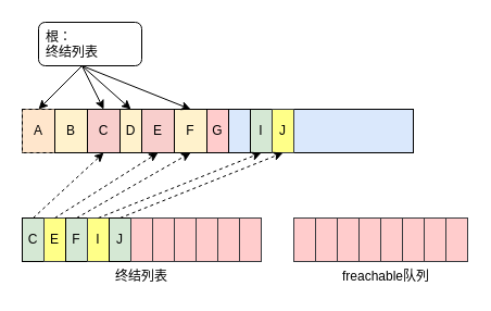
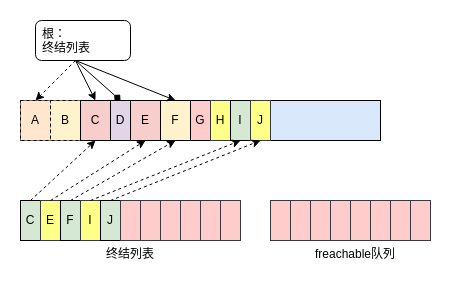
  <mxCell id="0" />
  <mxCell id="1" parent="0" />
  <mxCell id="2" value="" style="rounded=0;whiteSpace=wrap;html=1;fillColor=#dae8fc;" parent="1" vertex="1"><mxGeometry x="20" y="100" width="360" height="40" as="geometry" /></mxCell>
  <mxCell id="3" value="A" style="rounded=0;whiteSpace=wrap;html=1;fillColor=#ffe6cc;dashed=1;" parent="1" vertex="1"><mxGeometry x="20" y="100" width="30" height="40" as="geometry" /></mxCell>
- <mxCell id="4" value="B" style="rounded=0;whiteSpace=wrap;html=1;fillColor=#fff2cc;" parent="1" vertex="1"><mxGeometry x="50" y="100" width="30" height="40" as="geometry" /></mxCell>
+ <mxCell id="4" value="B" style="rounded=0;whiteSpace=wrap;html=1;fillColor=#fff2cc;dashed=1;" parent="1" vertex="1"><mxGeometry x="50" y="100" width="30" height="40" as="geometry" /></mxCell>
  <mxCell id="5" value="C" style="rounded=0;whiteSpace=wrap;html=1;fillColor=#f8cecc;" parent="1" vertex="1"><mxGeometry x="80" y="100" width="30" height="40" as="geometry" /></mxCell>
- <mxCell id="6" value="D" style="rounded=0;whiteSpace=wrap;html=1;fillColor=#fff2cc;" vertex="1" parent="1"><mxGeometry x="110" y="100" width="20" height="40" as="geometry" /></mxCell>
+ <mxCell id="6" value="D" style="rounded=0;whiteSpace=wrap;html=1;fillColor=#e1d5e7;" vertex="1" parent="1"><mxGeometry x="110" y="100" width="20" height="40" as="geometry" /></mxCell>
  <mxCell id="7" value="E" style="rounded=0;whiteSpace=wrap;html=1;fillColor=#f8cecc;" vertex="1" parent="1"><mxGeometry x="130" y="100" width="30" height="40" as="geometry" /></mxCell>
  <mxCell id="8" value="F" style="rounded=0;whiteSpace=wrap;html=1;fillColor=#fff2cc;" vertex="1" parent="1"><mxGeometry x="160" y="100" width="30" height="40" as="geometry" /></mxCell>
  <mxCell id="9" value="G" style="rounded=0;whiteSpace=wrap;html=1;fillColor=#ffcccc;" vertex="1" parent="1"><mxGeometry x="190" y="100" width="20" height="40" as="geometry" /></mxCell>
+ <mxCell id="10" value="H" style="rounded=0;whiteSpace=wrap;html=1;fillColor=#ffff88;strokeColor=#36393d;" vertex="1" parent="1"><mxGeometry x="210" y="100" width="20" height="40" as="geometry" /></mxCell>
  <mxCell id="11" value="I" style="rounded=0;whiteSpace=wrap;html=1;fillColor=#d5e8d4;" vertex="1" parent="1"><mxGeometry x="230" y="100" width="20" height="40" as="geometry" /></mxCell>
  <mxCell id="12" value="J" style="rounded=0;whiteSpace=wrap;html=1;fillColor=#ffff88;strokeColor=#36393d;" vertex="1" parent="1"><mxGeometry x="250" y="100" width="20" height="40" as="geometry" /></mxCell>
  <mxCell id="13" value="" style="rounded=1;whiteSpace=wrap;html=1;strokeColor=#000000;" vertex="1" parent="1"><mxGeometry x="35" y="20" width="95" height="40" as="geometry" /></mxCell>
  <mxCell id="14" value="根：&lt;br&gt;终结列表" style="text;html=1;strokeColor=none;fillColor=none;align=left;verticalAlign=top;whiteSpace=wrap;rounded=0;" vertex="1" parent="1"><mxGeometry x="40" y="20" width="70" height="40" as="geometry" /></mxCell>
- <mxCell id="15" value="" style="endArrow=classic;html=1;exitX=0.5;exitY=1;exitDx=0;exitDy=0;entryX=0.5;entryY=0;entryDx=0;entryDy=0;" edge="1" parent="1" source="14" target="3"><mxGeometry width="50" height="50" relative="1" as="geometry"><mxPoint x="200" y="240" as="sourcePoint" /><mxPoint x="250" y="190" as="targetPoint" /></mxGeometry></mxCell>
+ <mxCell id="15" value="" style="endArrow=classic;html=1;exitX=0.5;exitY=1;exitDx=0;exitDy=0;entryX=0.5;entryY=0;entryDx=0;entryDy=0;dashed=1;" edge="1" parent="1" source="14" target="3"><mxGeometry width="50" height="50" relative="1" as="geometry"><mxPoint x="200" y="240" as="sourcePoint" /><mxPoint x="250" y="190" as="targetPoint" /></mxGeometry></mxCell>
  <mxCell id="16" value="" style="endArrow=classic;html=1;exitX=0.5;exitY=1;exitDx=0;exitDy=0;entryX=0.5;entryY=0;entryDx=0;entryDy=0;" edge="1" parent="1" source="14" target="5"><mxGeometry width="50" height="50" relative="1" as="geometry"><mxPoint x="200" y="240" as="sourcePoint" /><mxPoint x="250" y="190" as="targetPoint" /></mxGeometry></mxCell>
- <mxCell id="17" value="" style="endArrow=classic;html=1;entryX=0.5;entryY=0;entryDx=0;entryDy=0;exitX=0.5;exitY=1;exitDx=0;exitDy=0;" edge="1" parent="1" source="14" target="6"><mxGeometry width="50" height="50" relative="1" as="geometry"><mxPoint x="74" y="60" as="sourcePoint" /><mxPoint x="244" y="190" as="targetPoint" /></mxGeometry></mxCell>
+ <mxCell id="17" value="" style="endArrow=diamond;html=1;entryX=0.5;entryY=0;entryDx=0;entryDy=0;exitX=0.5;exitY=1;exitDx=0;exitDy=0;" edge="1" parent="1" source="14" target="6"><mxGeometry width="50" height="50" relative="1" as="geometry"><mxPoint x="74" y="60" as="sourcePoint" /><mxPoint x="244" y="190" as="targetPoint" /></mxGeometry></mxCell>
  <mxCell id="18" value="" style="endArrow=classic;html=1;exitX=0.5;exitY=1;exitDx=0;exitDy=0;entryX=0.5;entryY=0;entryDx=0;entryDy=0;" edge="1" parent="1" source="14" target="8"><mxGeometry width="50" height="50" relative="1" as="geometry"><mxPoint x="200" y="240" as="sourcePoint" /><mxPoint x="250" y="190" as="targetPoint" /></mxGeometry></mxCell>
  <mxCell id="19" value="" style="rounded=0;whiteSpace=wrap;html=1;fillColor=#dae8fc;" vertex="1" parent="1"><mxGeometry x="20" y="200" width="220" height="40" as="geometry" /></mxCell>
  <mxCell id="20" value="C" style="rounded=0;whiteSpace=wrap;html=1;fillColor=#d5e8d4;" vertex="1" parent="1"><mxGeometry x="20" y="200" width="20" height="40" as="geometry" /></mxCell>
  <mxCell id="21" value="E" style="rounded=0;whiteSpace=wrap;html=1;fillColor=#ffff88;strokeColor=#36393d;" vertex="1" parent="1"><mxGeometry x="40" y="200" width="20" height="40" as="geometry" /></mxCell>
  <mxCell id="22" value="F" style="rounded=0;whiteSpace=wrap;html=1;fillColor=#d5e8d4;" vertex="1" parent="1"><mxGeometry x="60" y="200" width="20" height="40" as="geometry" /></mxCell>
  <mxCell id="23" value="I" style="rounded=0;whiteSpace=wrap;html=1;fillColor=#ffff88;strokeColor=#36393d;" vertex="1" parent="1"><mxGeometry x="80" y="200" width="20" height="40" as="geometry" /></mxCell>
  <mxCell id="24" value="J" style="rounded=0;whiteSpace=wrap;html=1;fillColor=#d5e8d4;" vertex="1" parent="1"><mxGeometry x="100" y="200" width="20" height="40" as="geometry" /></mxCell>
  <mxCell id="25" value="" style="rounded=0;whiteSpace=wrap;html=1;fillColor=#ffcccc;strokeColor=#36393d;" vertex="1" parent="1"><mxGeometry x="120" y="200" width="20" height="40" as="geometry" /></mxCell>
  <mxCell id="26" value="" style="rounded=0;whiteSpace=wrap;html=1;fillColor=#ffcccc;strokeColor=#36393d;" vertex="1" parent="1"><mxGeometry x="140" y="200" width="20" height="40" as="geometry" /></mxCell>
  <mxCell id="27" value="" style="rounded=0;whiteSpace=wrap;html=1;fillColor=#ffcccc;strokeColor=#36393d;" vertex="1" parent="1"><mxGeometry x="160" y="200" width="20" height="40" as="geometry" /></mxCell>
  <mxCell id="28" value="" style="rounded=0;whiteSpace=wrap;html=1;fillColor=#ffcccc;strokeColor=#36393d;" vertex="1" parent="1"><mxGeometry x="180" y="200" width="20" height="40" as="geometry" /></mxCell>
  <mxCell id="29" value="" style="rounded=0;whiteSpace=wrap;html=1;fillColor=#ffcccc;strokeColor=#36393d;" vertex="1" parent="1"><mxGeometry x="200" y="200" width="20" height="40" as="geometry" /></mxCell>
  <mxCell id="30" value="" style="rounded=0;whiteSpace=wrap;html=1;fillColor=#ffcccc;strokeColor=#36393d;" vertex="1" parent="1"><mxGeometry x="220" y="200" width="20" height="40" as="geometry" /></mxCell>
  <mxCell id="31" value="" style="endArrow=classic;html=1;exitX=0.5;exitY=0;exitDx=0;exitDy=0;entryX=0.5;entryY=1;entryDx=0;entryDy=0;dashed=1;" edge="1" parent="1" source="20" target="5"><mxGeometry width="50" height="50" relative="1" as="geometry"><mxPoint x="200" y="240" as="sourcePoint" /><mxPoint x="250" y="190" as="targetPoint" /></mxGeometry></mxCell>
  <mxCell id="32" value="" style="endArrow=classic;html=1;exitX=0.5;exitY=0;exitDx=0;exitDy=0;entryX=0.5;entryY=1;entryDx=0;entryDy=0;dashed=1;" edge="1" parent="1" source="21" target="7"><mxGeometry width="50" height="50" relative="1" as="geometry"><mxPoint x="40" y="210" as="sourcePoint" /><mxPoint x="105" y="150" as="targetPoint" /></mxGeometry></mxCell>
  <mxCell id="33" value="" style="endArrow=classic;html=1;exitX=0.5;exitY=0;exitDx=0;exitDy=0;entryX=0.5;entryY=1;entryDx=0;entryDy=0;dashed=1;" edge="1" parent="1" source="22" target="8"><mxGeometry width="50" height="50" relative="1" as="geometry"><mxPoint x="60" y="210" as="sourcePoint" /><mxPoint x="155" y="150" as="targetPoint" /></mxGeometry></mxCell>
  <mxCell id="34" value="" style="endArrow=classic;html=1;exitX=0.5;exitY=0;exitDx=0;exitDy=0;entryX=0.5;entryY=1;entryDx=0;entryDy=0;dashed=1;" edge="1" parent="1" source="23" target="11"><mxGeometry width="50" height="50" relative="1" as="geometry"><mxPoint x="80" y="210" as="sourcePoint" /><mxPoint x="185" y="150" as="targetPoint" /></mxGeometry></mxCell>
  <mxCell id="35" value="" style="endArrow=classic;html=1;exitX=0.5;exitY=0;exitDx=0;exitDy=0;entryX=0.5;entryY=1;entryDx=0;entryDy=0;dashed=1;" edge="1" parent="1" source="24" target="12"><mxGeometry width="50" height="50" relative="1" as="geometry"><mxPoint x="100" y="210" as="sourcePoint" /><mxPoint x="249.66" y="153.2" as="targetPoint" /></mxGeometry></mxCell>
  <mxCell id="36" value="" style="rounded=0;whiteSpace=wrap;html=1;fillColor=#ffcccc;strokeColor=#36393d;" vertex="1" parent="1"><mxGeometry x="270" y="200" width="20" height="40" as="geometry" /></mxCell>
  <mxCell id="37" value="" style="rounded=0;whiteSpace=wrap;html=1;fillColor=#ffcccc;strokeColor=#36393d;" vertex="1" parent="1"><mxGeometry x="290" y="200" width="20" height="40" as="geometry" /></mxCell>
  <mxCell id="38" value="" style="rounded=0;whiteSpace=wrap;html=1;fillColor=#ffcccc;strokeColor=#36393d;" vertex="1" parent="1"><mxGeometry x="310" y="200" width="20" height="40" as="geometry" /></mxCell>
  <mxCell id="39" value="" style="rounded=0;whiteSpace=wrap;html=1;fillColor=#ffcccc;strokeColor=#36393d;" vertex="1" parent="1"><mxGeometry x="330" y="200" width="20" height="40" as="geometry" /></mxCell>
  <mxCell id="40" value="" style="rounded=0;whiteSpace=wrap;html=1;fillColor=#ffcccc;strokeColor=#36393d;" vertex="1" parent="1"><mxGeometry x="350" y="200" width="20" height="40" as="geometry" /></mxCell>
  <mxCell id="41" value="" style="rounded=0;whiteSpace=wrap;html=1;fillColor=#ffcccc;strokeColor=#36393d;" vertex="1" parent="1"><mxGeometry x="370" y="200" width="20" height="40" as="geometry" /></mxCell>
  <mxCell id="42" value="" style="rounded=0;whiteSpace=wrap;html=1;fillColor=#ffcccc;strokeColor=#36393d;" vertex="1" parent="1"><mxGeometry x="390" y="200" width="20" height="40" as="geometry" /></mxCell>
  <mxCell id="43" value="" style="rounded=0;whiteSpace=wrap;html=1;fillColor=#ffcccc;strokeColor=#36393d;" vertex="1" parent="1"><mxGeometry x="410" y="200" width="20" height="40" as="geometry" /></mxCell>
  <mxCell id="44" value="终结列表" style="text;html=1;strokeColor=none;fillColor=none;align=center;verticalAlign=middle;whiteSpace=wrap;rounded=0;" vertex="1" parent="1"><mxGeometry x="90" y="244" width="80" height="20" as="geometry" /></mxCell>
  <mxCell id="45" value="freachable队列" style="text;html=1;strokeColor=none;fillColor=none;align=center;verticalAlign=middle;whiteSpace=wrap;rounded=0;" vertex="1" parent="1"><mxGeometry x="310" y="244" width="90" height="20" as="geometry" /></mxCell>
